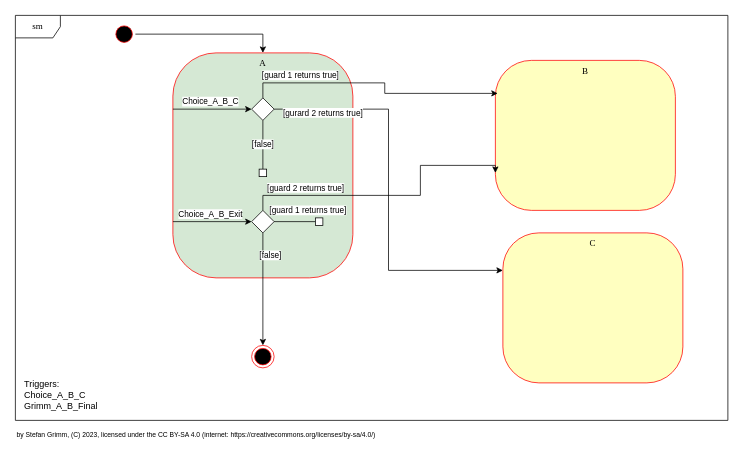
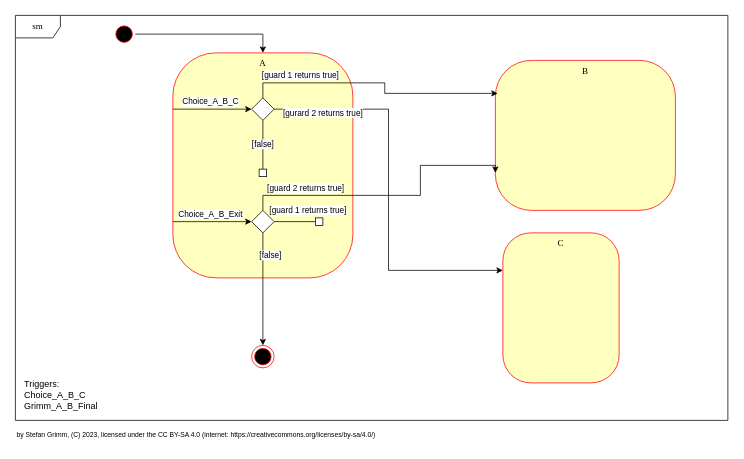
  <mxCell id="0" />
  <mxCell id="1" parent="0" />
  <mxCell id="2" value="sm" style="shape=umlFrame;whiteSpace=wrap;html=1;rounded=1;shadow=0;comic=0;labelBackgroundColor=none;strokeWidth=1;fontFamily=Verdana;fontSize=12;align=center;" parent="1" vertex="1"><mxGeometry x="20" y="20" width="950" height="540" as="geometry" /></mxCell>
- <mxCell id="3" value="A" style="rounded=1;whiteSpace=wrap;html=1;arcSize=24;fillColor=#d5e8d4;strokeColor=#ff0000;shadow=0;comic=0;labelBackgroundColor=none;fontFamily=Verdana;fontSize=12;fontColor=#000000;align=center;verticalAlign=top;" parent="1" vertex="1"><mxGeometry x="230" y="70" width="240" height="300" as="geometry" /></mxCell>
+ <mxCell id="3" value="A" style="rounded=1;whiteSpace=wrap;html=1;arcSize=24;fillColor=#ffffc0;strokeColor=#ff0000;shadow=0;comic=0;labelBackgroundColor=none;fontFamily=Verdana;fontSize=12;fontColor=#000000;align=center;verticalAlign=top;" parent="1" vertex="1"><mxGeometry x="230" y="70" width="240" height="300" as="geometry" /></mxCell>
  <mxCell id="4" value="B" style="rounded=1;whiteSpace=wrap;html=1;arcSize=24;fillColor=#ffffc0;strokeColor=#ff0000;shadow=0;comic=0;labelBackgroundColor=none;fontFamily=Verdana;fontSize=12;fontColor=#000000;align=center;verticalAlign=top;" parent="1" vertex="1"><mxGeometry x="660" y="80" width="240" height="200" as="geometry" /></mxCell>
  <mxCell id="5" style="edgeStyle=orthogonalEdgeStyle;rounded=0;orthogonalLoop=1;jettySize=auto;html=1;" parent="1" source="6" target="3" edge="1"><mxGeometry relative="1" as="geometry" /></mxCell>
  <mxCell id="6" value="" style="ellipse;html=1;shape=startState;fillColor=#000000;strokeColor=#ff0000;rounded=1;shadow=0;comic=0;labelBackgroundColor=none;fontFamily=Verdana;fontSize=12;fontColor=#000000;align=center;direction=south;" parent="1" vertex="1"><mxGeometry x="150" y="30" width="30" height="30" as="geometry" /></mxCell>
- <mxCell id="7" value="C" style="rounded=1;whiteSpace=wrap;html=1;arcSize=24;fillColor=#ffffc0;strokeColor=#ff0000;shadow=0;comic=0;labelBackgroundColor=none;fontFamily=Verdana;fontSize=12;fontColor=#000000;align=center;verticalAlign=top;" parent="1" vertex="1"><mxGeometry x="670" y="310" width="240" height="200" as="geometry" /></mxCell>
+ <mxCell id="7" value="C" style="rounded=1;whiteSpace=wrap;html=1;arcSize=24;fillColor=#ffffc0;strokeColor=#ff0000;shadow=0;comic=0;labelBackgroundColor=none;fontFamily=Verdana;fontSize=12;fontColor=#000000;align=center;verticalAlign=top;" parent="1" vertex="1"><mxGeometry x="670" y="310" width="155" height="200" as="geometry" /></mxCell>
  <mxCell id="8" value="Choice_A_B_C" style="rounded=0;orthogonalLoop=1;jettySize=auto;html=1;entryX=0;entryY=0.5;entryDx=0;entryDy=0;exitX=0;exitY=0.25;exitDx=0;exitDy=0;" parent="1" source="3" target="9" edge="1"><mxGeometry x="-0.048" y="10" relative="1" as="geometry"><mxPoint x="230" y="295" as="sourcePoint" /><mxPoint as="offset" /></mxGeometry></mxCell>
  <mxCell id="9" value="" style="rhombus;whiteSpace=wrap;html=1;" parent="1" vertex="1"><mxGeometry x="335" y="130" width="30" height="30" as="geometry" /></mxCell>
  <mxCell id="10" value="[guard 1 returns true]" style="rounded=0;orthogonalLoop=1;jettySize=auto;html=1;exitX=0.5;exitY=0;exitDx=0;exitDy=0;entryX=0.013;entryY=0.22;entryDx=0;entryDy=0;entryPerimeter=0;edgeStyle=orthogonalEdgeStyle;" parent="1" source="9" target="4" edge="1"><mxGeometry x="-0.597" y="10" relative="1" as="geometry"><mxPoint x="260" y="225" as="sourcePoint" /><mxPoint x="450" y="215" as="targetPoint" /><mxPoint as="offset" /></mxGeometry></mxCell>
  <mxCell id="11" value="[false]" style="endArrow=none;html=1;rounded=0;entryX=0.5;entryY=1;entryDx=0;entryDy=0;exitX=0.5;exitY=0;exitDx=0;exitDy=0;" parent="1" source="12" target="9" edge="1"><mxGeometry width="50" height="50" relative="1" as="geometry"><mxPoint x="350" y="220" as="sourcePoint" /><mxPoint x="400" y="310" as="targetPoint" /></mxGeometry></mxCell>
  <mxCell id="12" value="" style="whiteSpace=wrap;html=1;aspect=fixed;" parent="1" vertex="1"><mxGeometry x="345" y="225" width="10" height="10" as="geometry" /></mxCell>
  <mxCell id="13" value="by Stefan Grimm, (C) 2023, licensed under the CC BY-SA 4.0 (internet: https://creativecommons.org/licenses/by-sa/4.0/)" style="text;html=1;strokeColor=none;fillColor=none;align=left;verticalAlign=middle;whiteSpace=wrap;rounded=0;fontSize=9;" parent="1" vertex="1"><mxGeometry x="20" y="570" width="500" height="20" as="geometry" /></mxCell>
  <mxCell id="14" value="Triggers:&lt;br&gt;Choice_A_B_C&lt;br&gt;Grimm_A_B_Final" style="text;html=1;strokeColor=none;fillColor=none;align=left;verticalAlign=bottom;whiteSpace=wrap;rounded=0;" parent="1" vertex="1"><mxGeometry x="30" y="440" width="100" height="110" as="geometry" /></mxCell>
  <mxCell id="15" value="" style="rhombus;whiteSpace=wrap;html=1;" parent="1" vertex="1"><mxGeometry x="335" y="280" width="30" height="30" as="geometry" /></mxCell>
  <mxCell id="16" value="Choice_A_B_Exit" style="rounded=0;orthogonalLoop=1;jettySize=auto;html=1;entryX=0;entryY=0.5;entryDx=0;entryDy=0;exitX=0;exitY=0.75;exitDx=0;exitDy=0;" parent="1" source="3" target="15" edge="1"><mxGeometry x="-0.048" y="10" relative="1" as="geometry"><mxPoint x="240" y="155" as="sourcePoint" /><mxPoint as="offset" /><mxPoint x="345" y="155" as="targetPoint" /></mxGeometry></mxCell>
  <mxCell id="17" value="" style="ellipse;html=1;shape=endState;fillColor=#000000;strokeColor=#ff0000;direction=south;" parent="1" vertex="1"><mxGeometry x="335" y="460" width="30" height="30" as="geometry" /></mxCell>
  <mxCell id="18" value="[false]" style="edgeStyle=orthogonalEdgeStyle;rounded=0;orthogonalLoop=1;jettySize=auto;html=1;entryX=0;entryY=0.5;entryDx=0;entryDy=0;exitX=0.5;exitY=1;exitDx=0;exitDy=0;" parent="1" source="15" target="17" edge="1"><mxGeometry x="-0.6" y="10" relative="1" as="geometry"><mxPoint x="350" y="400" as="sourcePoint" /><mxPoint x="70" y="470" as="targetPoint" /><mxPoint as="offset" /></mxGeometry></mxCell>
  <mxCell id="19" value="[guard 1 returns true]" style="endArrow=none;html=1;rounded=0;entryX=1;entryY=0.5;entryDx=0;entryDy=0;exitX=0;exitY=0.5;exitDx=0;exitDy=0;" parent="1" source="20" target="15" edge="1"><mxGeometry x="-0.636" y="-15" width="50" height="50" relative="1" as="geometry"><mxPoint x="480" y="265" as="sourcePoint" /><mxPoint x="380" y="295" as="targetPoint" /><Array as="points" /><mxPoint as="offset" /></mxGeometry></mxCell>
  <mxCell id="20" value="" style="whiteSpace=wrap;html=1;aspect=fixed;" parent="1" vertex="1"><mxGeometry x="420" y="290" width="10" height="10" as="geometry" /></mxCell>
  <mxCell id="21" value="[gurard 2 returns true]" style="rounded=0;orthogonalLoop=1;jettySize=auto;html=1;exitX=1;exitY=0.5;exitDx=0;exitDy=0;entryX=0;entryY=0.25;entryDx=0;entryDy=0;edgeStyle=orthogonalEdgeStyle;" edge="1" parent="1" source="9" target="7"><mxGeometry x="-0.75" y="-5" relative="1" as="geometry"><mxPoint x="360" y="140" as="sourcePoint" /><mxPoint x="683" y="124" as="targetPoint" /><mxPoint as="offset" /></mxGeometry></mxCell>
  <mxCell id="22" value="[guard 2 returns true]" style="rounded=0;orthogonalLoop=1;jettySize=auto;html=1;exitX=0.5;exitY=0;exitDx=0;exitDy=0;entryX=0;entryY=0.75;entryDx=0;entryDy=0;edgeStyle=orthogonalEdgeStyle;" edge="1" parent="1" source="15" target="4"><mxGeometry x="-0.597" y="10" relative="1" as="geometry"><mxPoint x="360" y="140" as="sourcePoint" /><mxPoint x="683" y="124" as="targetPoint" /><mxPoint as="offset" /><Array as="points"><mxPoint x="350" y="260" /><mxPoint x="560" y="260" /><mxPoint x="560" y="220" /></Array></mxGeometry></mxCell>
